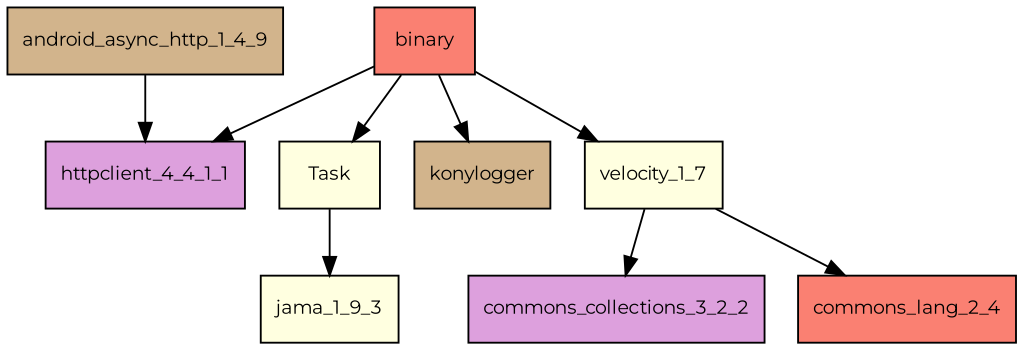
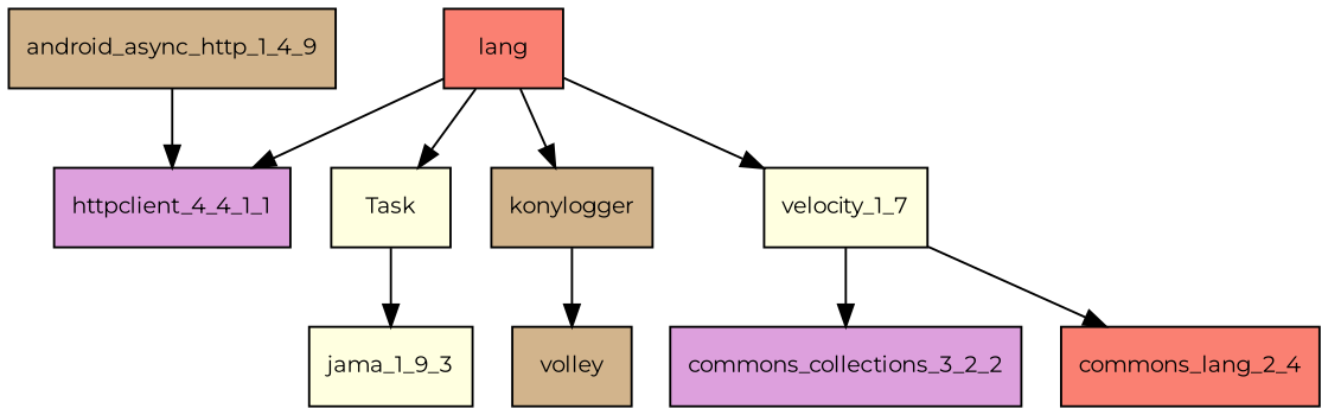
  digraph {
    fontname=Montserrat
    node [fillcolor=lightyellow fontname=Montserrat fontsize=10.0 shape=box style=filled]
    edge [fontname=Montserrat]
    n1 [label=jama_1_9_3]
    Task
    android_async_http_1_4_9 [fillcolor=tan]
    httpclient_4_4_1_1 [fillcolor=plum]
-   binary [fillcolor=salmon]
+   binary [fillcolor=salmon label=lang]
    konylogger [fillcolor=tan]
    velocity_1_7
+   volley [fillcolor=tan]
    n9 [fillcolor=plum label=commons_collections_3_2_2]
    commons_lang_2_4 [fillcolor=salmon]
    Task -> n1
    android_async_http_1_4_9 -> httpclient_4_4_1_1
    binary -> Task
    binary -> httpclient_4_4_1_1
    binary -> konylogger
    binary -> velocity_1_7
+   konylogger -> volley
    velocity_1_7 -> n9
    velocity_1_7 -> commons_lang_2_4
  }
